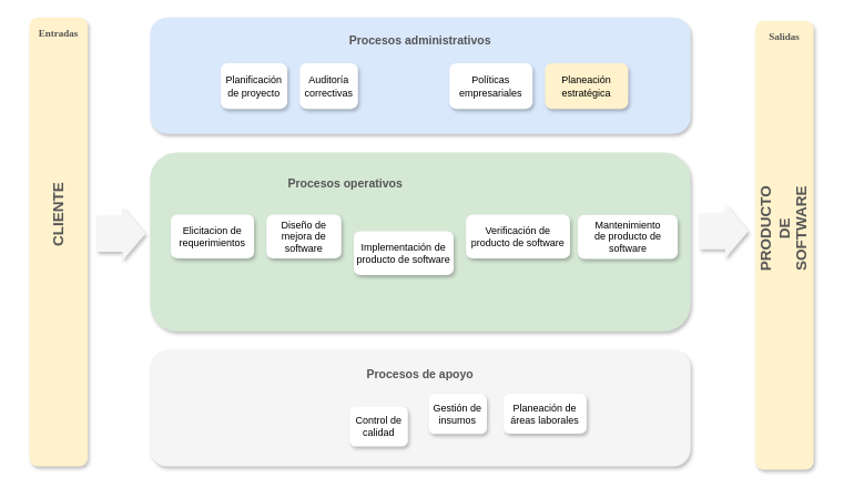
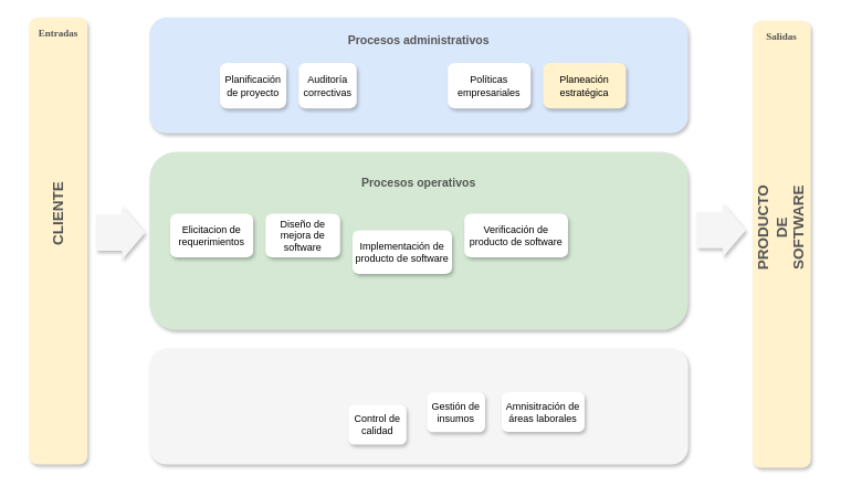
  <mxCell id="0" />
  <mxCell id="1" parent="0" />
  <mxCell id="2" value="" style="rounded=1;whiteSpace=wrap;html=1;align=center;strokeColor=none;fillColor=#dae8fc;shadow=1;comic=0;glass=0;" parent="1" vertex="1"><mxGeometry x="180" y="20" width="650" height="140" as="geometry" /></mxCell>
  <mxCell id="3" value="" style="rounded=1;whiteSpace=wrap;html=1;fillColor=#d5e8d4;strokeColor=none;shadow=1;comic=0;glass=0;" parent="1" vertex="1"><mxGeometry x="180" y="182.5" width="650" height="215" as="geometry" /></mxCell>
  <mxCell id="4" value="" style="rounded=1;whiteSpace=wrap;html=1;fillColor=#f5f5f5;strokeColor=none;fontColor=#333333;shadow=1;comic=0;glass=0;" parent="1" vertex="1"><mxGeometry x="180" y="420" width="650" height="140" as="geometry" /></mxCell>
  <mxCell id="5" value="" style="rounded=1;whiteSpace=wrap;html=1;strokeColor=none;fillColor=#fff2cc;shadow=1;" parent="1" vertex="1"><mxGeometry x="35" y="20" width="70" height="540" as="geometry" /></mxCell>
  <mxCell id="6" value="" style="rounded=1;whiteSpace=wrap;html=1;strokeColor=none;fillColor=#fff2cc;shadow=1;comic=0;glass=0;" parent="1" vertex="1"><mxGeometry x="908" y="24" width="70" height="540" as="geometry" /></mxCell>
  <mxCell id="7" value="&lt;div&gt;Salidas&lt;/div&gt;" style="text;html=1;strokeColor=none;fillColor=none;align=center;verticalAlign=middle;whiteSpace=wrap;rounded=0;fontStyle=1;fontFamily=Tahoma;fontColor=#555;" parent="1" vertex="1"><mxGeometry x="918" y="34" width="50" height="20" as="geometry" /></mxCell>
  <mxCell id="8" value="&lt;div&gt;Entradas&lt;/div&gt;" style="text;html=1;strokeColor=none;fillColor=none;align=center;verticalAlign=middle;whiteSpace=wrap;rounded=0;fontStyle=1;fontFamily=Tahoma;fontColor=#555;" parent="1" vertex="1"><mxGeometry x="45" y="30" width="50" height="20" as="geometry" /></mxCell>
  <mxCell id="9" value="" style="shape=flexArrow;endArrow=classic;html=1;width=44;endSize=8.89;fillColor=#f5f5f5;strokeColor=none;shadow=1;" parent="1" edge="1"><mxGeometry width="50" height="50" relative="1" as="geometry"><mxPoint x="115" y="280" as="sourcePoint" /><mxPoint x="175" y="280" as="targetPoint" /><Array as="points"><mxPoint x="125" y="280" /></Array></mxGeometry></mxCell>
  <mxCell id="10" value="" style="shape=flexArrow;endArrow=classic;html=1;width=44;endSize=8.89;fillColor=#f5f5f5;strokeColor=none;shadow=1;" parent="1" edge="1"><mxGeometry width="50" height="50" relative="1" as="geometry"><mxPoint x="840" y="277" as="sourcePoint" /><mxPoint x="900" y="277" as="targetPoint" /><Array as="points"><mxPoint x="850" y="277" /></Array></mxGeometry></mxCell>
  <mxCell id="11" value="&lt;font style=&quot;font-size: 18px&quot;&gt;&lt;b&gt;PRODUCTO DE SOFTWARE&lt;/b&gt;&lt;/font&gt;" style="text;html=1;strokeColor=none;fillColor=none;align=center;verticalAlign=middle;whiteSpace=wrap;rounded=0;rotation=-90;fontColor=#555;" parent="1" vertex="1"><mxGeometry x="893" y="264" width="100" height="20" as="geometry" /></mxCell>
  <mxCell id="12" value="&lt;font style=&quot;font-size: 18px&quot;&gt;&lt;b&gt;CLIENTE&lt;/b&gt;&lt;/font&gt;" style="text;html=1;strokeColor=none;fillColor=none;align=center;verticalAlign=middle;whiteSpace=wrap;rounded=0;rotation=-90;fontColor=#555;" parent="1" vertex="1"><mxGeometry x="20" y="247" width="100" height="20" as="geometry" /></mxCell>
- <mxCell id="13" value="&lt;font style=&quot;font-size: 14px&quot;&gt;&lt;b&gt;Procesos de apoyo&lt;/b&gt;&lt;/font&gt;" style="text;html=1;strokeColor=none;fillColor=none;align=center;verticalAlign=middle;whiteSpace=wrap;rounded=0;fontColor=#555;" parent="1" vertex="1"><mxGeometry x="405" y="440" width="200" height="20" as="geometry" /></mxCell>
- <mxCell id="14" value="&lt;div&gt;&lt;font style=&quot;font-size: 14px&quot;&gt;&lt;b&gt;Procesos operativos&lt;/b&gt;&lt;/font&gt;&lt;/div&gt;" style="text;html=1;strokeColor=none;fillColor=none;align=center;verticalAlign=middle;whiteSpace=wrap;rounded=0;fontColor=#555;" parent="1" vertex="1"><mxGeometry x="315" y="210" width="200" height="20" as="geometry" /></mxCell>
+ <mxCell id="14" value="&lt;div&gt;&lt;font style=&quot;font-size: 14px&quot;&gt;&lt;b&gt;Procesos operativos&lt;/b&gt;&lt;/font&gt;&lt;/div&gt;" style="text;html=1;strokeColor=none;fillColor=none;align=center;verticalAlign=middle;whiteSpace=wrap;rounded=0;fontColor=#555;" parent="1" vertex="1"><mxGeometry x="405" y="210" width="200" height="20" as="geometry" /></mxCell>
  <mxCell id="15" value="&lt;div&gt;&lt;font style=&quot;font-size: 14px&quot;&gt;&lt;b&gt;Procesos administrativos&lt;/b&gt;&lt;/font&gt;&lt;/div&gt;" style="text;html=1;strokeColor=none;fillColor=none;align=center;verticalAlign=middle;whiteSpace=wrap;rounded=0;fontColor=#555;" parent="1" vertex="1"><mxGeometry x="405" y="38" width="200" height="20" as="geometry" /></mxCell>
  <mxCell id="16" value="Planificación de proyecto" style="rounded=1;whiteSpace=wrap;html=1;strokeColor=none;glass=0;shadow=1;" parent="1" vertex="1"><mxGeometry x="265" y="75" width="80" height="55" as="geometry" /></mxCell>
  <mxCell id="17" value="Auditoría correctivas" style="rounded=1;whiteSpace=wrap;html=1;strokeColor=none;glass=0;shadow=1;" parent="1" vertex="1"><mxGeometry x="360" y="75" width="70" height="55" as="geometry" /></mxCell>
  <mxCell id="18" value="&lt;div&gt;Control de calidad&lt;/div&gt;" style="rounded=1;whiteSpace=wrap;html=1;strokeColor=none;glass=0;shadow=1;" parent="1" vertex="1"><mxGeometry x="420" y="488" width="70" height="48" as="geometry" /></mxCell>
  <mxCell id="19" value="Elicitacion de requerimientos" style="rounded=1;whiteSpace=wrap;html=1;strokeColor=none;glass=0;shadow=1;" parent="1" vertex="1"><mxGeometry x="205" y="257" width="100" height="53" as="geometry" /></mxCell>
  <mxCell id="20" value="&lt;div&gt;Políticas empresariales&lt;/div&gt;" style="rounded=1;whiteSpace=wrap;html=1;strokeColor=none;glass=0;shadow=1;" parent="1" vertex="1"><mxGeometry x="540" y="75" width="100" height="55" as="geometry" /></mxCell>
  <mxCell id="21" value="&lt;div&gt;Gestión de insumos&lt;/div&gt;" style="rounded=1;whiteSpace=wrap;html=1;strokeColor=none;glass=0;shadow=1;" parent="1" vertex="1"><mxGeometry x="515" y="473" width="70" height="48" as="geometry" /></mxCell>
- <mxCell id="22" value="&lt;div&gt;Planeación de áreas laborales&lt;/div&gt;" style="rounded=1;whiteSpace=wrap;html=1;strokeColor=none;glass=0;shadow=1;" parent="1" vertex="1"><mxGeometry x="605" y="472.5" width="100" height="48" as="geometry" /></mxCell>
+ <mxCell id="22" value="&lt;div&gt;Amnisitración de áreas laborales&lt;/div&gt;" style="rounded=1;whiteSpace=wrap;html=1;strokeColor=none;glass=0;shadow=1;" parent="1" vertex="1"><mxGeometry x="605" y="472.5" width="100" height="48" as="geometry" /></mxCell>
  <mxCell id="23" value="Diseño de mejora de software" style="rounded=1;whiteSpace=wrap;html=1;strokeColor=none;glass=0;shadow=1;" parent="1" vertex="1"><mxGeometry x="320" y="257" width="90" height="53" as="geometry" /></mxCell>
  <mxCell id="24" value="&lt;div&gt;Planeación estratégica&lt;/div&gt;" style="rounded=1;whiteSpace=wrap;html=1;strokeColor=none;glass=0;shadow=1;fillColor=#fff2cc;" parent="1" vertex="1"><mxGeometry x="655" y="75" width="100" height="55" as="geometry" /></mxCell>
  <mxCell id="25" value="Implementación de producto de software" style="rounded=1;whiteSpace=wrap;html=1;strokeColor=none;glass=0;shadow=1;" parent="1" vertex="1"><mxGeometry x="425" y="277" width="120" height="53" as="geometry" /></mxCell>
  <mxCell id="26" value="Verificación de producto de software" style="rounded=1;whiteSpace=wrap;html=1;strokeColor=none;glass=0;shadow=1;" parent="1" vertex="1"><mxGeometry x="560" y="257" width="125" height="53" as="geometry" /></mxCell>
- <mxCell id="27" value="&lt;div&gt;Mantenimiento &lt;br&gt;&lt;/div&gt;&lt;div&gt;de producto de software&lt;/div&gt;" style="rounded=1;whiteSpace=wrap;html=1;strokeColor=none;glass=0;shadow=1;" parent="1" vertex="1"><mxGeometry x="694.5" y="257.5" width="120" height="53" as="geometry" /></mxCell>
